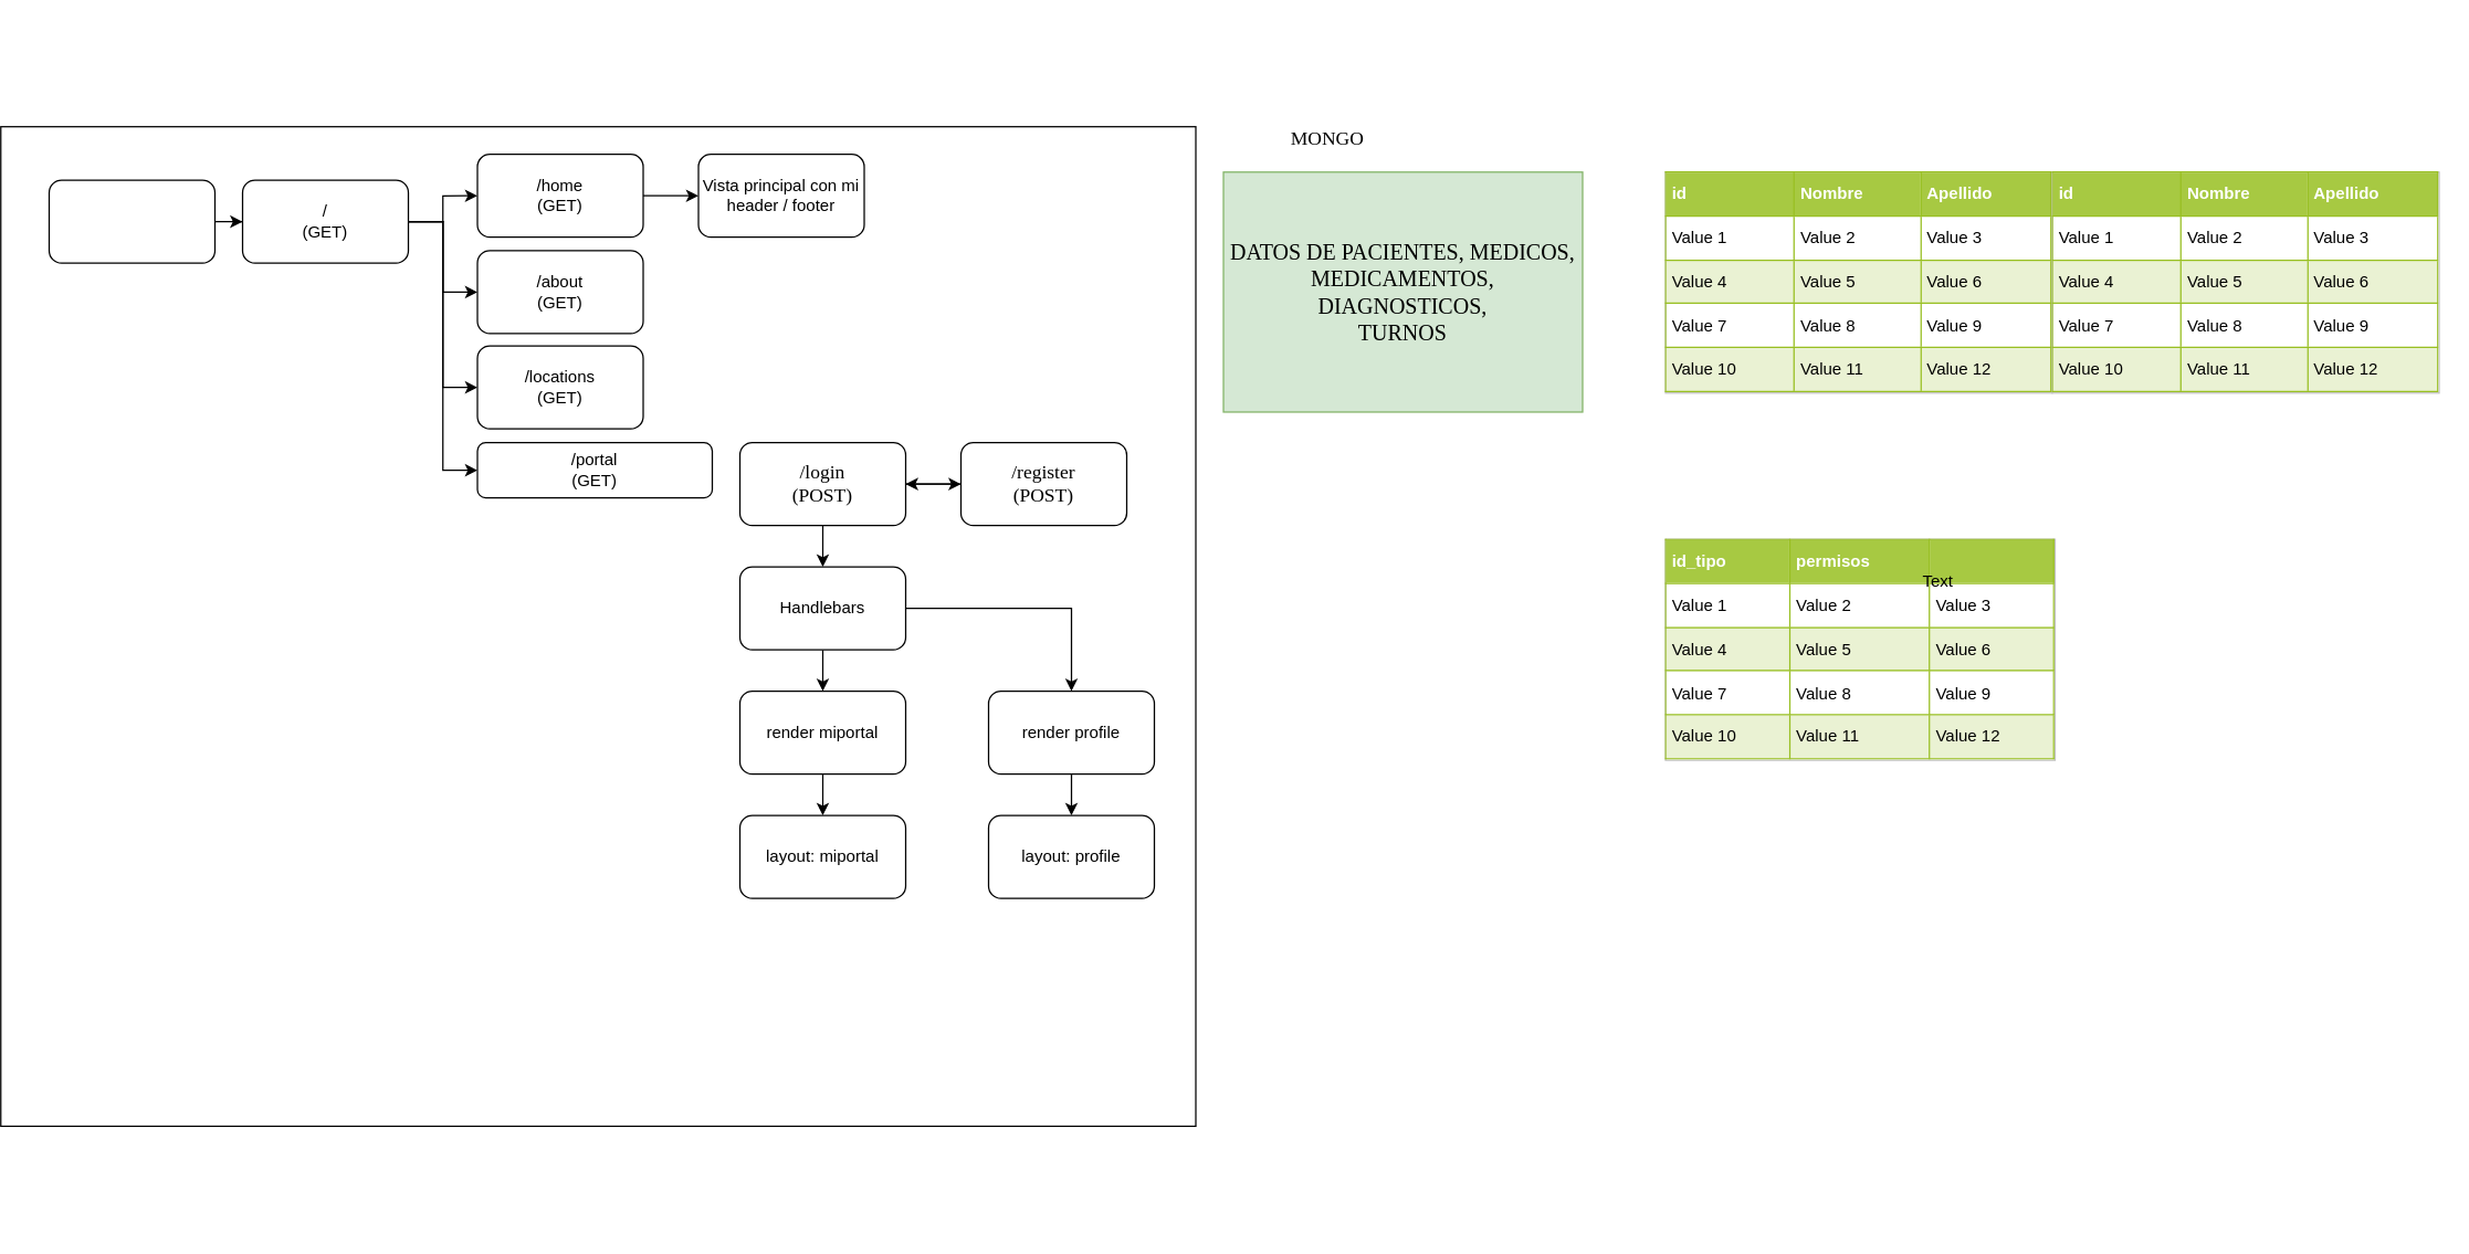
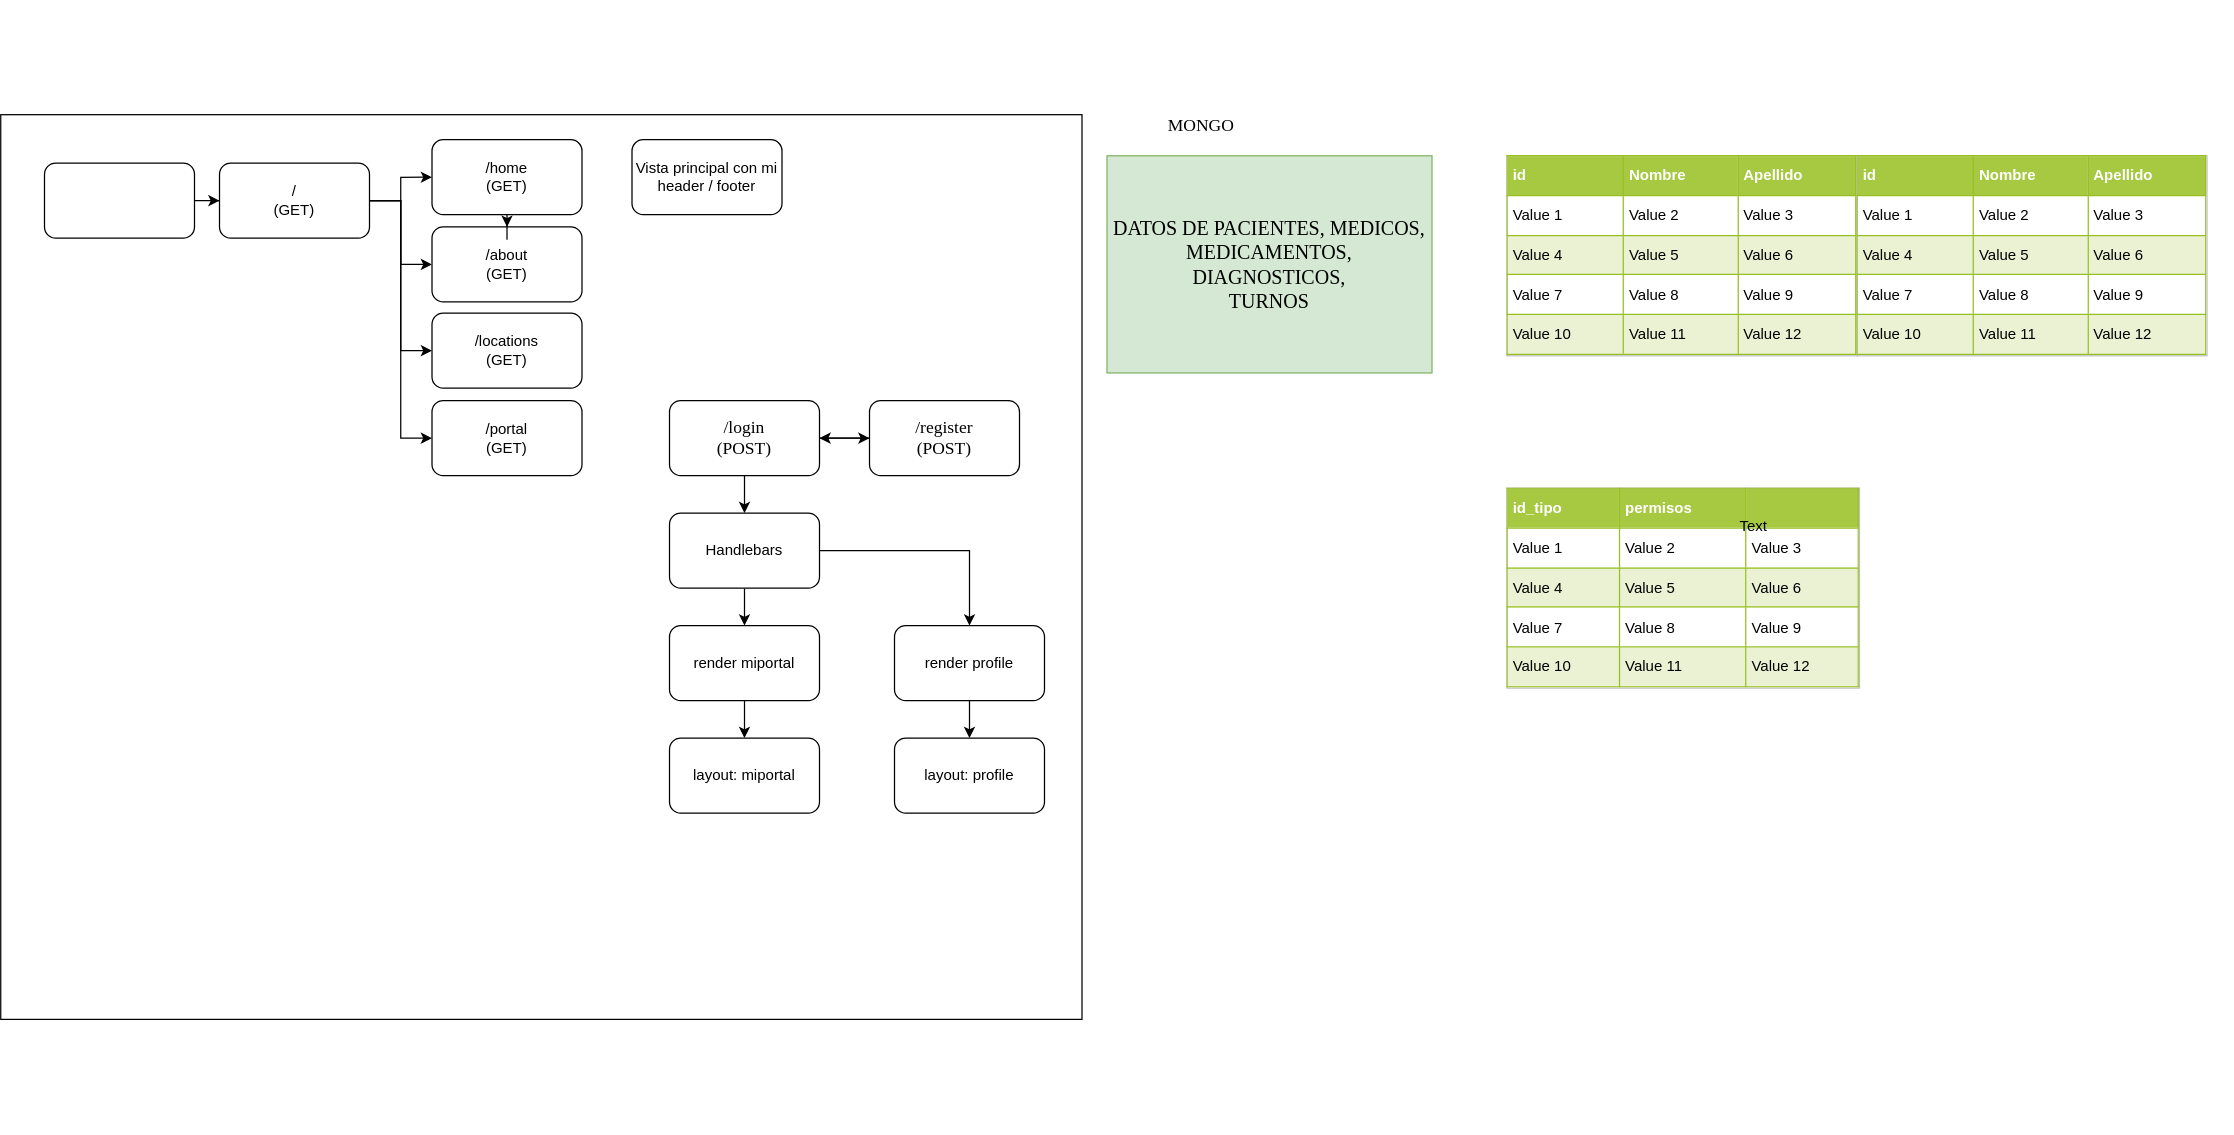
  <mxCell id="0" />
  <mxCell id="1" parent="0" />
  <mxCell id="2" value="" style="rounded=0;whiteSpace=wrap;html=1;rotation=90;" vertex="1" parent="1"><mxGeometry x="55.63" y="20.63" width="723.75" height="865" as="geometry" /></mxCell>
  <mxCell id="3" value="" style="edgeStyle=orthogonalEdgeStyle;rounded=0;orthogonalLoop=1;jettySize=auto;html=1;" edge="1" parent="1" source="5" target="15"><mxGeometry relative="1" as="geometry" /></mxCell>
  <mxCell id="4" style="edgeStyle=orthogonalEdgeStyle;rounded=0;comic=0;orthogonalLoop=1;jettySize=auto;html=1;exitX=0.5;exitY=1;exitDx=0;exitDy=0;shadow=0;" edge="1" parent="1" source="5" target="19"><mxGeometry relative="1" as="geometry" /></mxCell>
  <mxCell id="5" value="&lt;font face=&quot;Verdana&quot; style=&quot;font-size: 14px&quot;&gt;/login&lt;br&gt;(POST)&lt;/font&gt;" style="rounded=1;whiteSpace=wrap;html=1;" vertex="1" parent="1"><mxGeometry x="520" y="320" width="120" height="60" as="geometry" /></mxCell>
  <mxCell id="6" style="edgeStyle=orthogonalEdgeStyle;rounded=0;comic=0;orthogonalLoop=1;jettySize=auto;html=1;entryX=0;entryY=0.5;entryDx=0;entryDy=0;shadow=0;" edge="1" parent="1" source="10" target="13"><mxGeometry relative="1" as="geometry" /></mxCell>
  <mxCell id="7" style="edgeStyle=orthogonalEdgeStyle;rounded=0;comic=0;orthogonalLoop=1;jettySize=auto;html=1;shadow=0;" edge="1" parent="1" source="10" target="11"><mxGeometry relative="1" as="geometry" /></mxCell>
  <mxCell id="8" style="edgeStyle=orthogonalEdgeStyle;rounded=0;comic=0;orthogonalLoop=1;jettySize=auto;html=1;entryX=0;entryY=0.5;entryDx=0;entryDy=0;shadow=0;" edge="1" parent="1" source="10" target="27"><mxGeometry relative="1" as="geometry" /></mxCell>
  <mxCell id="9" style="edgeStyle=orthogonalEdgeStyle;rounded=0;comic=0;orthogonalLoop=1;jettySize=auto;html=1;entryX=0;entryY=0.5;entryDx=0;entryDy=0;shadow=0;" edge="1" parent="1" source="10" target="28"><mxGeometry relative="1" as="geometry" /></mxCell>
  <mxCell id="10" value="/&lt;br&gt;(GET)" style="rounded=1;whiteSpace=wrap;html=1;" vertex="1" parent="1"><mxGeometry x="160" y="130" width="120" height="60" as="geometry" /></mxCell>
  <mxCell id="11" value="/about&lt;br&gt;(GET)" style="rounded=1;whiteSpace=wrap;html=1;" vertex="1" parent="1"><mxGeometry x="330" y="181.01" width="120" height="60" as="geometry" /></mxCell>
- <mxCell id="12" value="" style="edgeStyle=orthogonalEdgeStyle;rounded=0;comic=0;orthogonalLoop=1;jettySize=auto;html=1;shadow=0;" edge="1" parent="1" source="13" target="31"><mxGeometry relative="1" as="geometry" /></mxCell>
+ <mxCell id="12" value="" style="edgeStyle=orthogonalEdgeStyle;rounded=0;comic=0;orthogonalLoop=1;jettySize=auto;html=1;shadow=0;" edge="1" parent="1" source="13" target="11"><mxGeometry relative="1" as="geometry" /></mxCell>
  <mxCell id="13" value="/home&lt;br&gt;(GET)" style="rounded=1;whiteSpace=wrap;html=1;" vertex="1" parent="1"><mxGeometry x="330" y="111.25" width="120" height="60" as="geometry" /></mxCell>
  <mxCell id="14" value="" style="edgeStyle=orthogonalEdgeStyle;rounded=0;comic=0;orthogonalLoop=1;jettySize=auto;html=1;shadow=0;" edge="1" parent="1" source="15" target="5"><mxGeometry relative="1" as="geometry" /></mxCell>
  <mxCell id="15" value="&lt;font face=&quot;Verdana&quot; style=&quot;font-size: 14px&quot;&gt;/register&lt;br&gt;(POST)&lt;/font&gt;" style="rounded=1;whiteSpace=wrap;html=1;" vertex="1" parent="1"><mxGeometry x="680" y="320" width="120" height="60" as="geometry" /></mxCell>
  <mxCell id="16" value="&lt;font face=&quot;Verdana&quot;&gt;&lt;span style=&quot;font-size: 16px&quot;&gt;DATOS DE PACIENTES, MEDICOS, MEDICAMENTOS,&lt;br&gt;DIAGNOSTICOS,&lt;br&gt;TURNOS&lt;br&gt;&lt;/span&gt;&lt;/font&gt;" style="rounded=0;whiteSpace=wrap;html=1;fillColor=#d5e8d4;strokeColor=#82b366;" vertex="1" parent="1"><mxGeometry x="870" y="124.13" width="260" height="173.75" as="geometry" /></mxCell>
  <mxCell id="17" value="" style="edgeStyle=orthogonalEdgeStyle;rounded=0;orthogonalLoop=1;jettySize=auto;html=1;" edge="1" parent="1" source="19" target="24"><mxGeometry relative="1" as="geometry" /></mxCell>
  <mxCell id="18" value="" style="edgeStyle=orthogonalEdgeStyle;rounded=0;comic=0;orthogonalLoop=1;jettySize=auto;html=1;shadow=0;" edge="1" parent="1" source="19" target="21"><mxGeometry relative="1" as="geometry" /></mxCell>
  <mxCell id="19" value="Handlebars" style="rounded=1;whiteSpace=wrap;html=1;" vertex="1" parent="1"><mxGeometry x="520" y="410" width="120" height="60" as="geometry" /></mxCell>
  <mxCell id="20" value="" style="edgeStyle=orthogonalEdgeStyle;rounded=0;comic=0;orthogonalLoop=1;jettySize=auto;html=1;shadow=0;" edge="1" parent="1" source="21" target="22"><mxGeometry relative="1" as="geometry" /></mxCell>
  <mxCell id="21" value="render profile" style="rounded=1;whiteSpace=wrap;html=1;" vertex="1" parent="1"><mxGeometry x="700" y="500" width="120" height="60" as="geometry" /></mxCell>
  <mxCell id="22" value="layout: profile" style="rounded=1;whiteSpace=wrap;html=1;" vertex="1" parent="1"><mxGeometry x="700" y="590" width="120" height="60" as="geometry" /></mxCell>
  <mxCell id="23" value="" style="edgeStyle=orthogonalEdgeStyle;rounded=0;comic=0;orthogonalLoop=1;jettySize=auto;html=1;shadow=0;" edge="1" parent="1" source="24" target="25"><mxGeometry relative="1" as="geometry"><Array as="points"><mxPoint x="580" y="570" /><mxPoint x="580" y="570" /></Array></mxGeometry></mxCell>
  <mxCell id="24" value="render miportal" style="rounded=1;whiteSpace=wrap;html=1;" vertex="1" parent="1"><mxGeometry x="520" y="500" width="120" height="60" as="geometry" /></mxCell>
  <mxCell id="25" value="layout: miportal" style="rounded=1;whiteSpace=wrap;html=1;" vertex="1" parent="1"><mxGeometry x="520" y="590" width="120" height="60" as="geometry" /></mxCell>
  <mxCell id="26" value="&lt;font face=&quot;Verdana&quot; style=&quot;font-size: 14px&quot;&gt;MONGO&lt;/font&gt;" style="text;html=1;align=center;verticalAlign=middle;resizable=0;points=[];autosize=1;" vertex="1" parent="1"><mxGeometry x="910" y="91.25" width="70" height="20" as="geometry" /></mxCell>
  <mxCell id="27" value="/locations&lt;br&gt;(GET)" style="rounded=1;whiteSpace=wrap;html=1;" vertex="1" parent="1"><mxGeometry x="330" y="250" width="120" height="60" as="geometry" /></mxCell>
- <mxCell id="28" value="/portal&lt;br&gt;(GET)" style="rounded=1;whiteSpace=wrap;html=1;" vertex="1" parent="1"><mxGeometry x="330" y="320" width="170" height="40" as="geometry" /></mxCell>
+ <mxCell id="28" value="/portal&lt;br&gt;(GET)" style="rounded=1;whiteSpace=wrap;html=1;" vertex="1" parent="1"><mxGeometry x="330" y="320" width="120" height="60" as="geometry" /></mxCell>
  <mxCell id="29" style="edgeStyle=orthogonalEdgeStyle;rounded=0;comic=0;orthogonalLoop=1;jettySize=auto;html=1;exitX=1;exitY=0.5;exitDx=0;exitDy=0;shadow=0;" edge="1" parent="1" source="30" target="10"><mxGeometry relative="1" as="geometry" /></mxCell>
  <mxCell id="30" value="" style="rounded=1;whiteSpace=wrap;html=1;" vertex="1" parent="1"><mxGeometry x="20" y="130" width="120" height="60" as="geometry" /></mxCell>
  <mxCell id="31" value="Vista principal con mi header / footer" style="rounded=1;whiteSpace=wrap;html=1;" vertex="1" parent="1"><mxGeometry x="490" y="111.25" width="120" height="60" as="geometry" /></mxCell>
  <mxCell id="32" value="&lt;table border=&quot;1&quot; width=&quot;100%&quot; cellpadding=&quot;4&quot; style=&quot;width: 100% ; height: 100% ; border-collapse: collapse&quot;&gt;&lt;tbody&gt;&lt;tr style=&quot;background-color: #a7c942 ; color: #ffffff ; border: 1px solid #98bf21&quot;&gt;&lt;th align=&quot;left&quot;&gt;id&lt;/th&gt;&lt;th align=&quot;left&quot;&gt;Nombre&lt;/th&gt;&lt;th align=&quot;left&quot;&gt;Apellido&lt;br&gt;&lt;/th&gt;&lt;/tr&gt;&lt;tr style=&quot;border: 1px solid #98bf21&quot;&gt;&lt;td&gt;Value 1&lt;/td&gt;&lt;td&gt;Value 2&lt;/td&gt;&lt;td&gt;Value 3&lt;/td&gt;&lt;/tr&gt;&lt;tr style=&quot;background-color: #eaf2d3 ; border: 1px solid #98bf21&quot;&gt;&lt;td&gt;Value 4&lt;/td&gt;&lt;td&gt;Value 5&lt;/td&gt;&lt;td&gt;Value 6&lt;/td&gt;&lt;/tr&gt;&lt;tr style=&quot;border: 1px solid #98bf21&quot;&gt;&lt;td&gt;Value 7&lt;/td&gt;&lt;td&gt;Value 8&lt;/td&gt;&lt;td&gt;Value 9&lt;/td&gt;&lt;/tr&gt;&lt;tr style=&quot;background-color: #eaf2d3 ; border: 1px solid #98bf21&quot;&gt;&lt;td&gt;Value 10&lt;/td&gt;&lt;td&gt;Value 11&lt;/td&gt;&lt;td&gt;Value 12&lt;/td&gt;&lt;/tr&gt;&lt;/tbody&gt;&lt;/table&gt;" style="text;html=1;strokeColor=#c0c0c0;fillColor=#ffffff;overflow=fill;rounded=0;" vertex="1" parent="1"><mxGeometry x="1190" y="124.13" width="280" height="160" as="geometry" /></mxCell>
  <mxCell id="33" value="&lt;table border=&quot;1&quot; width=&quot;100%&quot; cellpadding=&quot;4&quot; style=&quot;width: 100% ; height: 100% ; border-collapse: collapse&quot;&gt;&lt;tbody&gt;&lt;tr style=&quot;background-color: #a7c942 ; color: #ffffff ; border: 1px solid #98bf21&quot;&gt;&lt;th align=&quot;left&quot;&gt;id&lt;/th&gt;&lt;th align=&quot;left&quot;&gt;Nombre&lt;/th&gt;&lt;th align=&quot;left&quot;&gt;Apellido&lt;br&gt;&lt;/th&gt;&lt;/tr&gt;&lt;tr style=&quot;border: 1px solid #98bf21&quot;&gt;&lt;td&gt;Value 1&lt;/td&gt;&lt;td&gt;Value 2&lt;/td&gt;&lt;td&gt;Value 3&lt;/td&gt;&lt;/tr&gt;&lt;tr style=&quot;background-color: #eaf2d3 ; border: 1px solid #98bf21&quot;&gt;&lt;td&gt;Value 4&lt;/td&gt;&lt;td&gt;Value 5&lt;/td&gt;&lt;td&gt;Value 6&lt;/td&gt;&lt;/tr&gt;&lt;tr style=&quot;border: 1px solid #98bf21&quot;&gt;&lt;td&gt;Value 7&lt;/td&gt;&lt;td&gt;Value 8&lt;/td&gt;&lt;td&gt;Value 9&lt;/td&gt;&lt;/tr&gt;&lt;tr style=&quot;background-color: #eaf2d3 ; border: 1px solid #98bf21&quot;&gt;&lt;td&gt;Value 10&lt;/td&gt;&lt;td&gt;Value 11&lt;/td&gt;&lt;td&gt;Value 12&lt;/td&gt;&lt;/tr&gt;&lt;/tbody&gt;&lt;/table&gt;" style="text;html=1;strokeColor=#c0c0c0;fillColor=#ffffff;overflow=fill;rounded=0;" vertex="1" parent="1"><mxGeometry x="1470" y="124.13" width="280" height="160" as="geometry" /></mxCell>
  <mxCell id="34" value="&lt;table border=&quot;1&quot; width=&quot;100%&quot; cellpadding=&quot;4&quot; style=&quot;width: 100% ; height: 100% ; border-collapse: collapse&quot;&gt;&lt;tbody&gt;&lt;tr style=&quot;background-color: #a7c942 ; color: #ffffff ; border: 1px solid #98bf21&quot;&gt;&lt;th align=&quot;left&quot;&gt;id_tipo&lt;br&gt;&lt;/th&gt;&lt;th align=&quot;left&quot;&gt;permisos&lt;/th&gt;&lt;th align=&quot;left&quot;&gt;&lt;/th&gt;&lt;/tr&gt;&lt;tr style=&quot;border: 1px solid #98bf21&quot;&gt;&lt;td&gt;Value 1&lt;/td&gt;&lt;td&gt;Value 2&lt;/td&gt;&lt;td&gt;Value 3&lt;/td&gt;&lt;/tr&gt;&lt;tr style=&quot;background-color: #eaf2d3 ; border: 1px solid #98bf21&quot;&gt;&lt;td&gt;Value 4&lt;/td&gt;&lt;td&gt;Value 5&lt;/td&gt;&lt;td&gt;Value 6&lt;/td&gt;&lt;/tr&gt;&lt;tr style=&quot;border: 1px solid #98bf21&quot;&gt;&lt;td&gt;Value 7&lt;/td&gt;&lt;td&gt;Value 8&lt;/td&gt;&lt;td&gt;Value 9&lt;/td&gt;&lt;/tr&gt;&lt;tr style=&quot;background-color: #eaf2d3 ; border: 1px solid #98bf21&quot;&gt;&lt;td&gt;Value 10&lt;/td&gt;&lt;td&gt;Value 11&lt;/td&gt;&lt;td&gt;Value 12&lt;/td&gt;&lt;/tr&gt;&lt;/tbody&gt;&lt;/table&gt;" style="text;html=1;strokeColor=#c0c0c0;fillColor=#ffffff;overflow=fill;rounded=0;" vertex="1" parent="1"><mxGeometry x="1190" y="390" width="282" height="160" as="geometry" /></mxCell>
  <mxCell id="35" value="Text" style="text;html=1;align=center;verticalAlign=middle;resizable=0;points=[];autosize=1;" vertex="1" parent="34"><mxGeometry x="177" y="21" width="40" height="20" as="geometry" /></mxCell>
